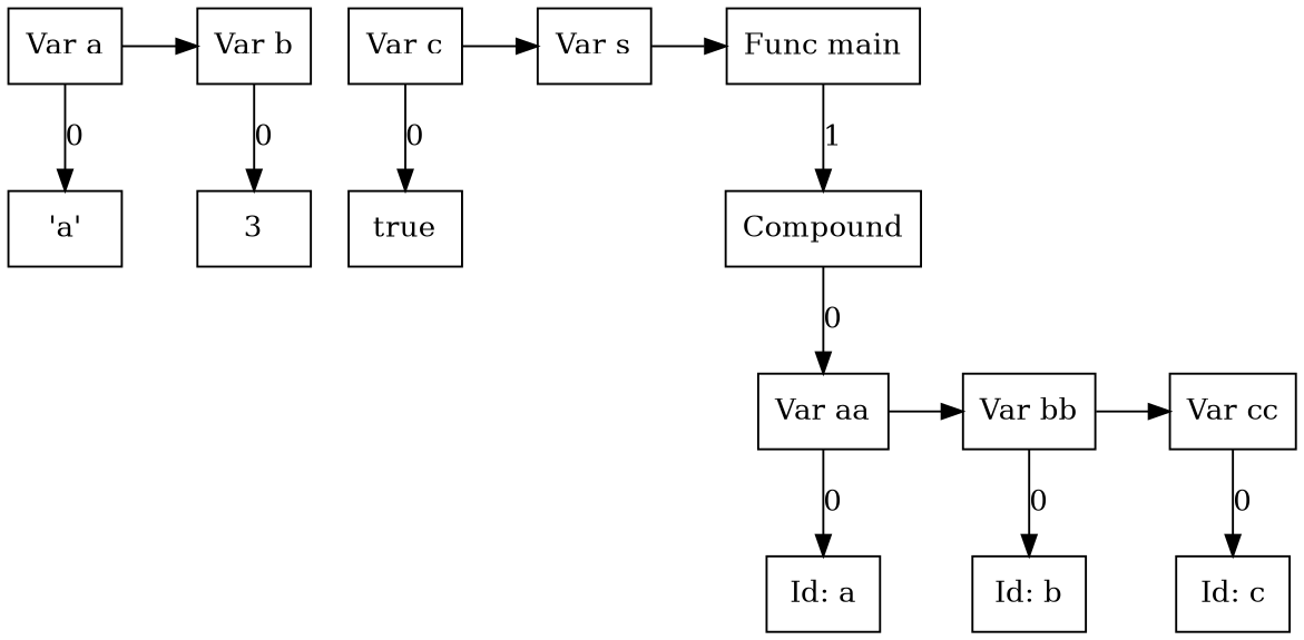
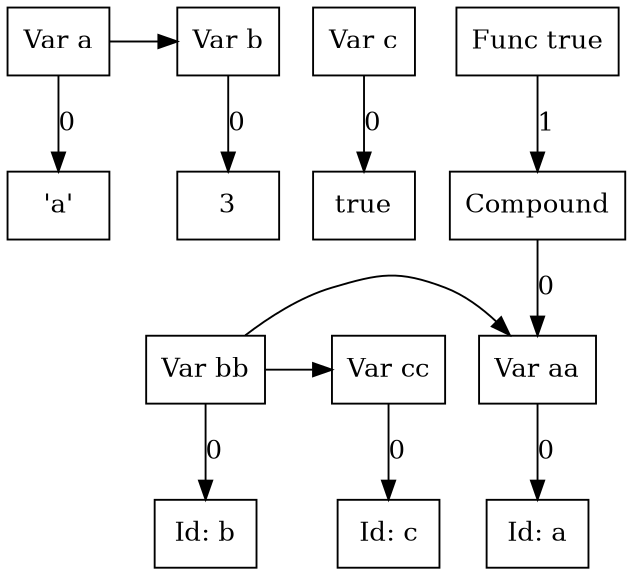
  digraph {
    node [shape=box]
    n1 [label="Var a"]
    n2 [label="'a'"]
    n3 [label="Var b"]
    n4 [label="Var c"]
-   n5 [label="Var s"]
-   n6 [label="Func main"]
+   n6 [label="Func true"]
    n7 [label=3]
    n8 [label=true]
    n9 [label=Compound]
    n10 [label="Var aa"]
    n11 [label="Id: a"]
    n12 [label="Var bb"]
    n13 [label="Var cc"]
    n14 [label="Id: b"]
    n15 [label="Id: c"]
    subgraph sub_1 {
      rankdir=TB
      n1
      n2
    }
    subgraph sub_2 {
      ordering=out
      rank=same
      rankdir=LR
      n2
    }
    subgraph sub_3 {
      rank=same
      rankdir=LR
      n1
      n3
      n4
-     n5
      n6
    }
    subgraph sub_4 {
      rankdir=LR
      n1
      n3
      n4
-     n5
      n6
    }
    subgraph sub_5 {
      ordering=out
      rank=same
      rankdir=LR
      n7
    }
    subgraph sub_6 {
      rankdir=TB
      n3
      n7
    }
    subgraph sub_7 {
      ordering=out
      rank=same
      rankdir=LR
      n8
    }
    subgraph sub_8 {
      rankdir=TB
      n4
      n8
    }
    subgraph sub_9 {
      ordering=out
      rank=same
      rankdir=LR
      n9
    }
    subgraph sub_10 {
      rankdir=TB
      n6
      n9
    }
    subgraph sub_11 {
      ordering=out
      rank=same
      rankdir=LR
      n10
    }
    subgraph sub_12 {
      rankdir=TB
      n9
      n10
    }
    subgraph sub_13 {
      ordering=out
      rank=same
      rankdir=LR
      n11
    }
    subgraph sub_14 {
      rankdir=TB
      n10
      n11
    }
    subgraph sub_15 {
      rank=same
      rankdir=LR
      n10
      n12
      n13
    }
    subgraph sub_16 {
      rankdir=LR
      n10
      n12
      n13
    }
    subgraph sub_17 {
      ordering=out
      rank=same
      rankdir=LR
      n14
    }
    subgraph sub_18 {
      rankdir=TB
      n12
      n14
    }
    subgraph sub_19 {
      ordering=out
      rank=same
      rankdir=LR
      n15
    }
    subgraph sub_20 {
      rankdir=TB
      n13
      n15
    }
    n1 -> n2 [label=0]
    n1 -> n3
    n3 -> n7 [label=0]
-   n4 -> n5
    n4 -> n8 [label=0]
-   n5 -> n6
    n6 -> n9 [label=1]
    n9 -> n10 [label=0]
    n10 -> n11 [label=0]
-   n10 -> n12
+   n12 -> n10
    n12 -> n13
    n12 -> n14 [label=0]
    n13 -> n15 [label=0]
  }
